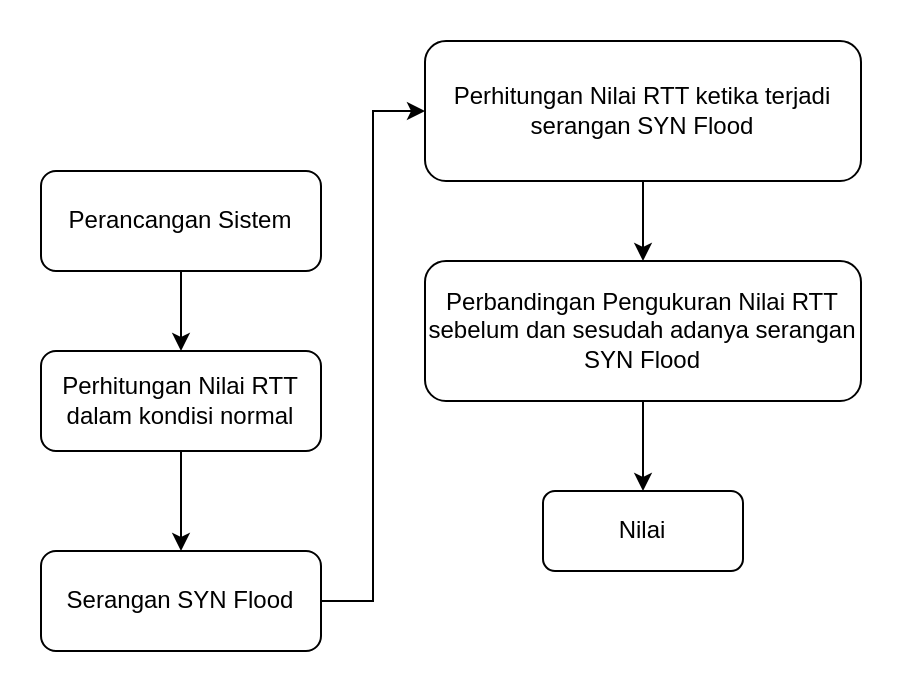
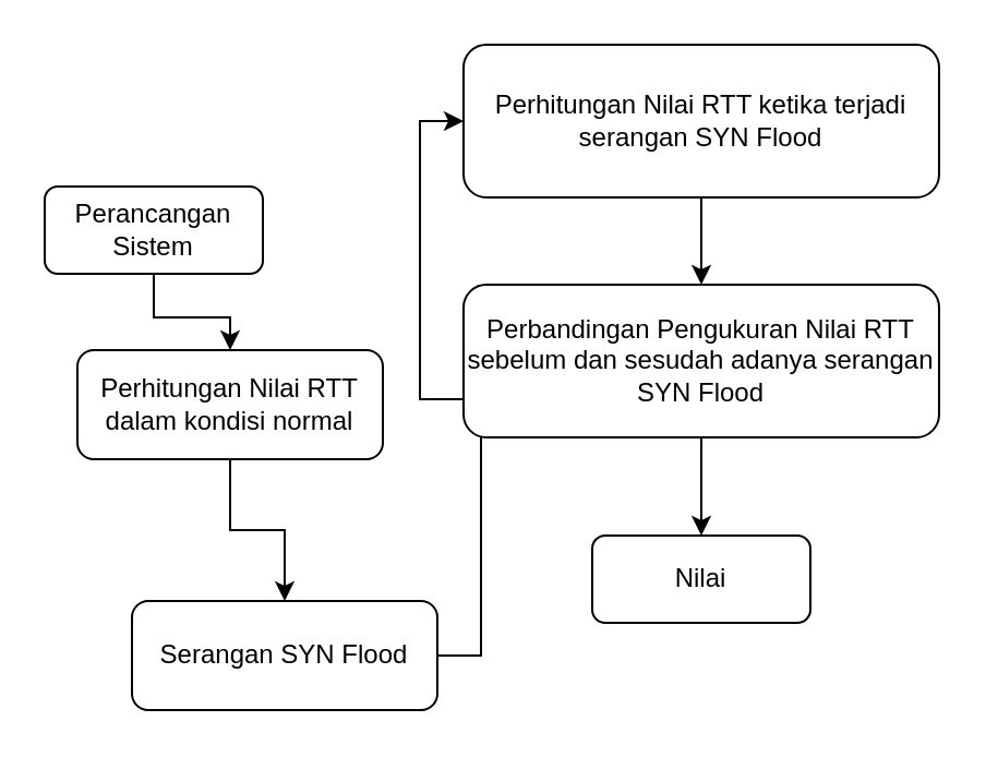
  <mxCell id="0" />
  <mxCell id="1" parent="0" />
  <mxCell id="2" style="edgeStyle=orthogonalEdgeStyle;rounded=0;orthogonalLoop=1;jettySize=auto;html=1;entryX=0.5;entryY=0;entryDx=0;entryDy=0;endArrow=classic;endFill=1;" edge="1" parent="1" source="3" target="5"><mxGeometry relative="1" as="geometry" /></mxCell>
- <mxCell id="3" value="Perancangan Sistem" style="rounded=1;whiteSpace=wrap;html=1;fontSize=12;glass=0;strokeWidth=1;shadow=0;" parent="1" vertex="1"><mxGeometry x="20" y="85" width="140" height="50" as="geometry" /></mxCell>
+ <mxCell id="3" value="Perancangan Sistem" style="rounded=1;whiteSpace=wrap;html=1;fontSize=12;glass=0;strokeWidth=1;shadow=0;" parent="1" vertex="1"><mxGeometry x="20" y="85" width="100" height="40" as="geometry" /></mxCell>
  <mxCell id="4" style="edgeStyle=orthogonalEdgeStyle;rounded=0;orthogonalLoop=1;jettySize=auto;html=1;entryX=0.5;entryY=0;entryDx=0;entryDy=0;endArrow=classic;endFill=1;endSize=6;" edge="1" parent="1" source="5" target="7"><mxGeometry relative="1" as="geometry" /></mxCell>
- <mxCell id="5" value="Perhitungan Nilai RTT dalam kondisi normal" style="rounded=1;whiteSpace=wrap;html=1;fontSize=12;glass=0;strokeWidth=1;shadow=0;" vertex="1" parent="1"><mxGeometry x="20" y="175" width="140" height="50" as="geometry" /></mxCell>
+ <mxCell id="5" value="Perhitungan Nilai RTT dalam kondisi normal" style="rounded=1;whiteSpace=wrap;html=1;fontSize=12;glass=0;strokeWidth=1;shadow=0;" vertex="1" parent="1"><mxGeometry x="35" y="160" width="140" height="50" as="geometry" /></mxCell>
  <mxCell id="6" style="edgeStyle=orthogonalEdgeStyle;rounded=0;orthogonalLoop=1;jettySize=auto;html=1;entryX=0;entryY=0.5;entryDx=0;entryDy=0;endArrow=classic;endFill=1;endSize=6;" edge="1" parent="1" source="7" target="9"><mxGeometry relative="1" as="geometry" /></mxCell>
- <mxCell id="7" value="Serangan SYN Flood" style="rounded=1;whiteSpace=wrap;html=1;fontSize=12;glass=0;strokeWidth=1;shadow=0;" vertex="1" parent="1"><mxGeometry x="20" y="275" width="140" height="50" as="geometry" /></mxCell>
+ <mxCell id="7" value="Serangan SYN Flood" style="rounded=1;whiteSpace=wrap;html=1;fontSize=12;glass=0;strokeWidth=1;shadow=0;" vertex="1" parent="1"><mxGeometry x="60" y="275" width="140" height="50" as="geometry" /></mxCell>
  <mxCell id="8" style="edgeStyle=orthogonalEdgeStyle;rounded=0;orthogonalLoop=1;jettySize=auto;html=1;entryX=0.5;entryY=0;entryDx=0;entryDy=0;endArrow=classic;endFill=1;endSize=6;" edge="1" parent="1" source="9" target="11"><mxGeometry relative="1" as="geometry" /></mxCell>
  <mxCell id="9" value="Perhitungan Nilai RTT ketika terjadi serangan SYN Flood" style="rounded=1;whiteSpace=wrap;html=1;fontSize=12;glass=0;strokeWidth=1;shadow=0;" vertex="1" parent="1"><mxGeometry x="212" y="20" width="218" height="70" as="geometry" /></mxCell>
  <mxCell id="10" style="edgeStyle=orthogonalEdgeStyle;rounded=0;orthogonalLoop=1;jettySize=auto;html=1;entryX=0.5;entryY=0;entryDx=0;entryDy=0;endArrow=classic;endFill=1;endSize=6;" edge="1" parent="1" source="11" target="12"><mxGeometry relative="1" as="geometry" /></mxCell>
  <mxCell id="11" value="Perbandingan Pengukuran Nilai RTT sebelum dan sesudah adanya serangan SYN Flood" style="rounded=1;whiteSpace=wrap;html=1;fontSize=12;glass=0;strokeWidth=1;shadow=0;" vertex="1" parent="1"><mxGeometry x="212" y="130" width="218" height="70" as="geometry" /></mxCell>
  <mxCell id="12" value="Nilai" style="rounded=1;whiteSpace=wrap;html=1;fontSize=12;glass=0;strokeWidth=1;shadow=0;" vertex="1" parent="1"><mxGeometry x="271" y="245" width="100" height="40" as="geometry" /></mxCell>
